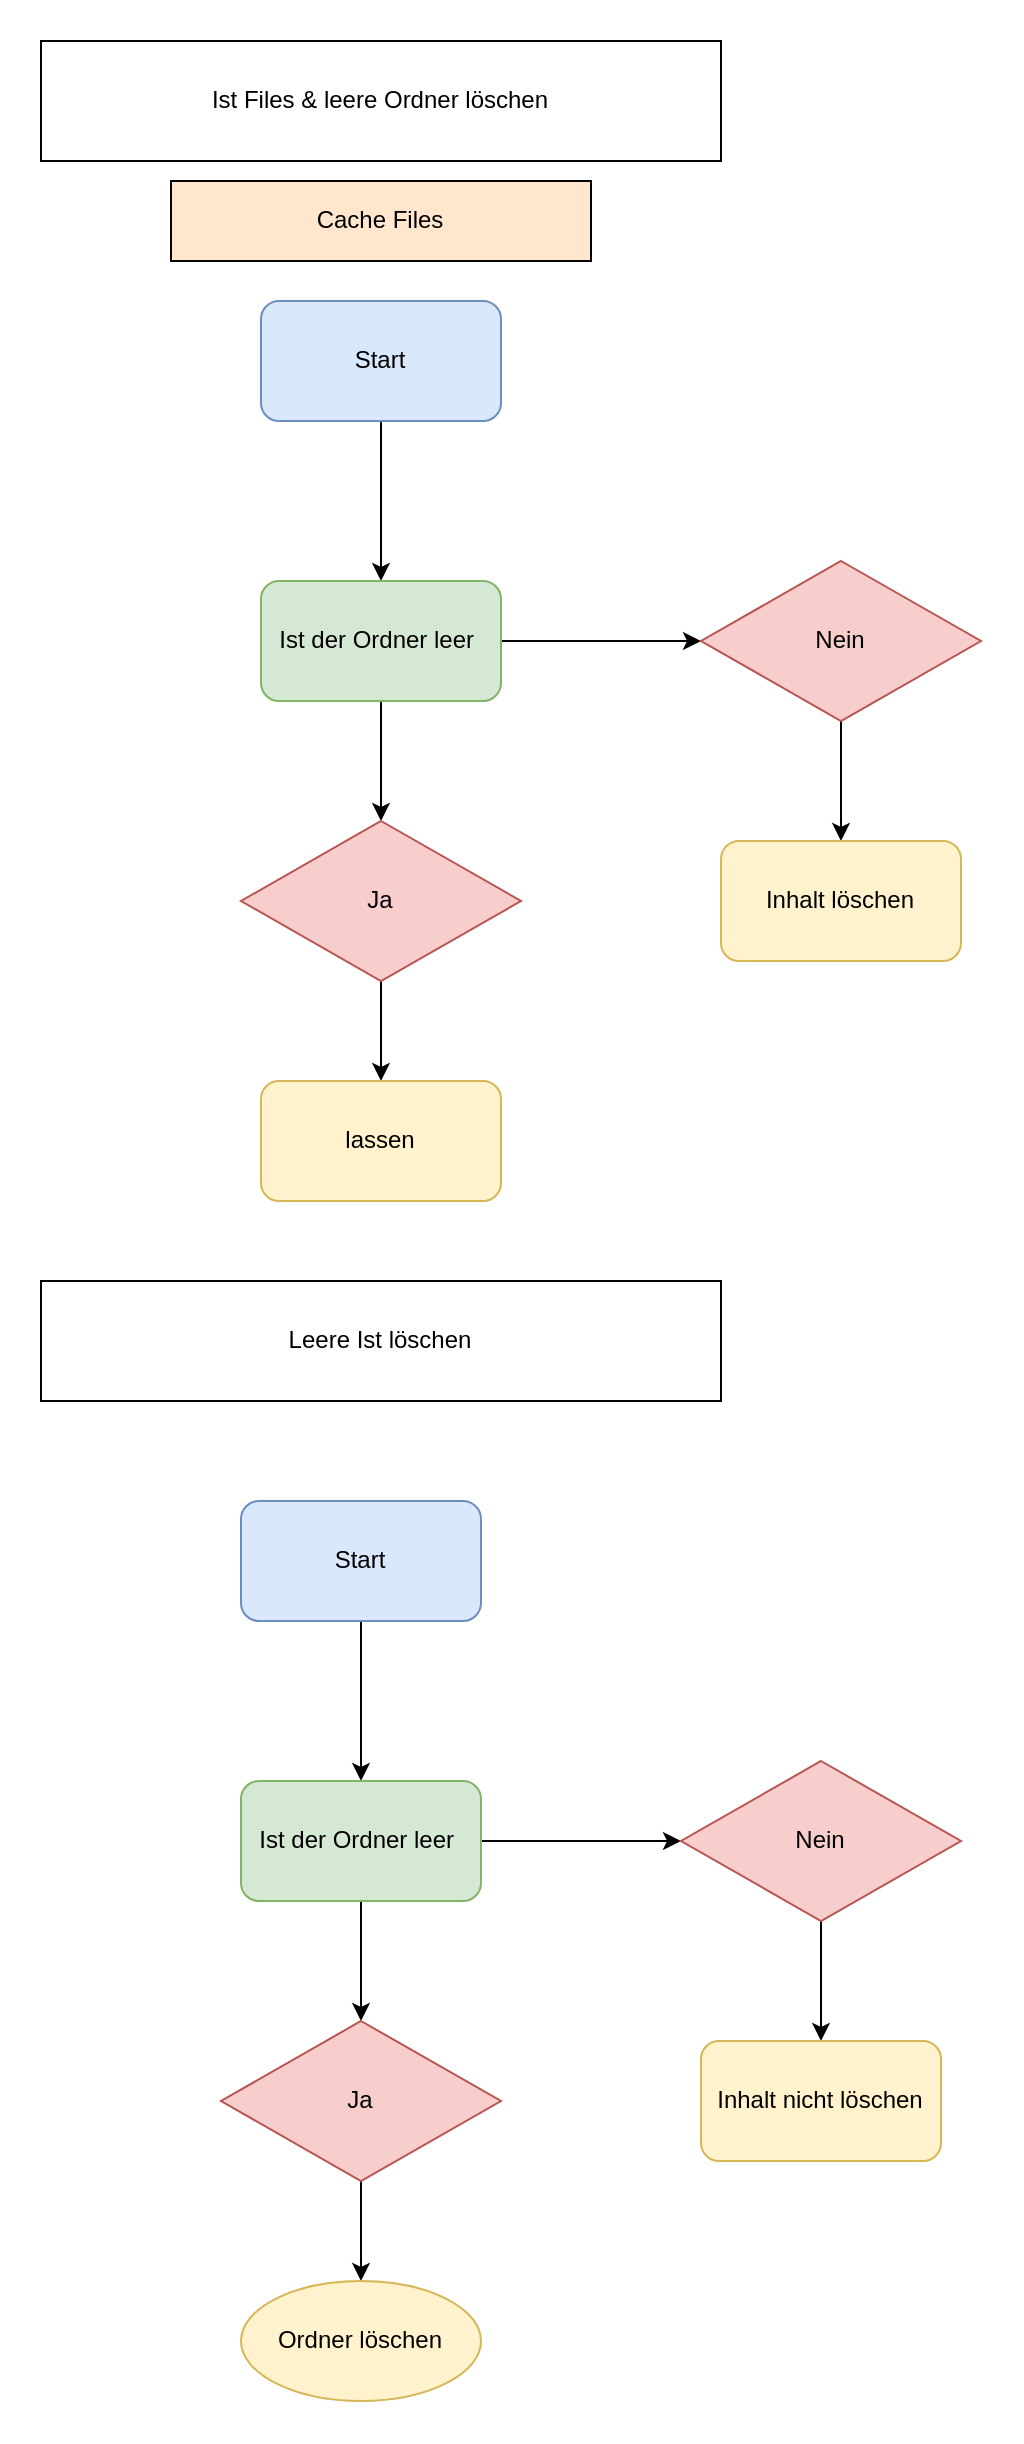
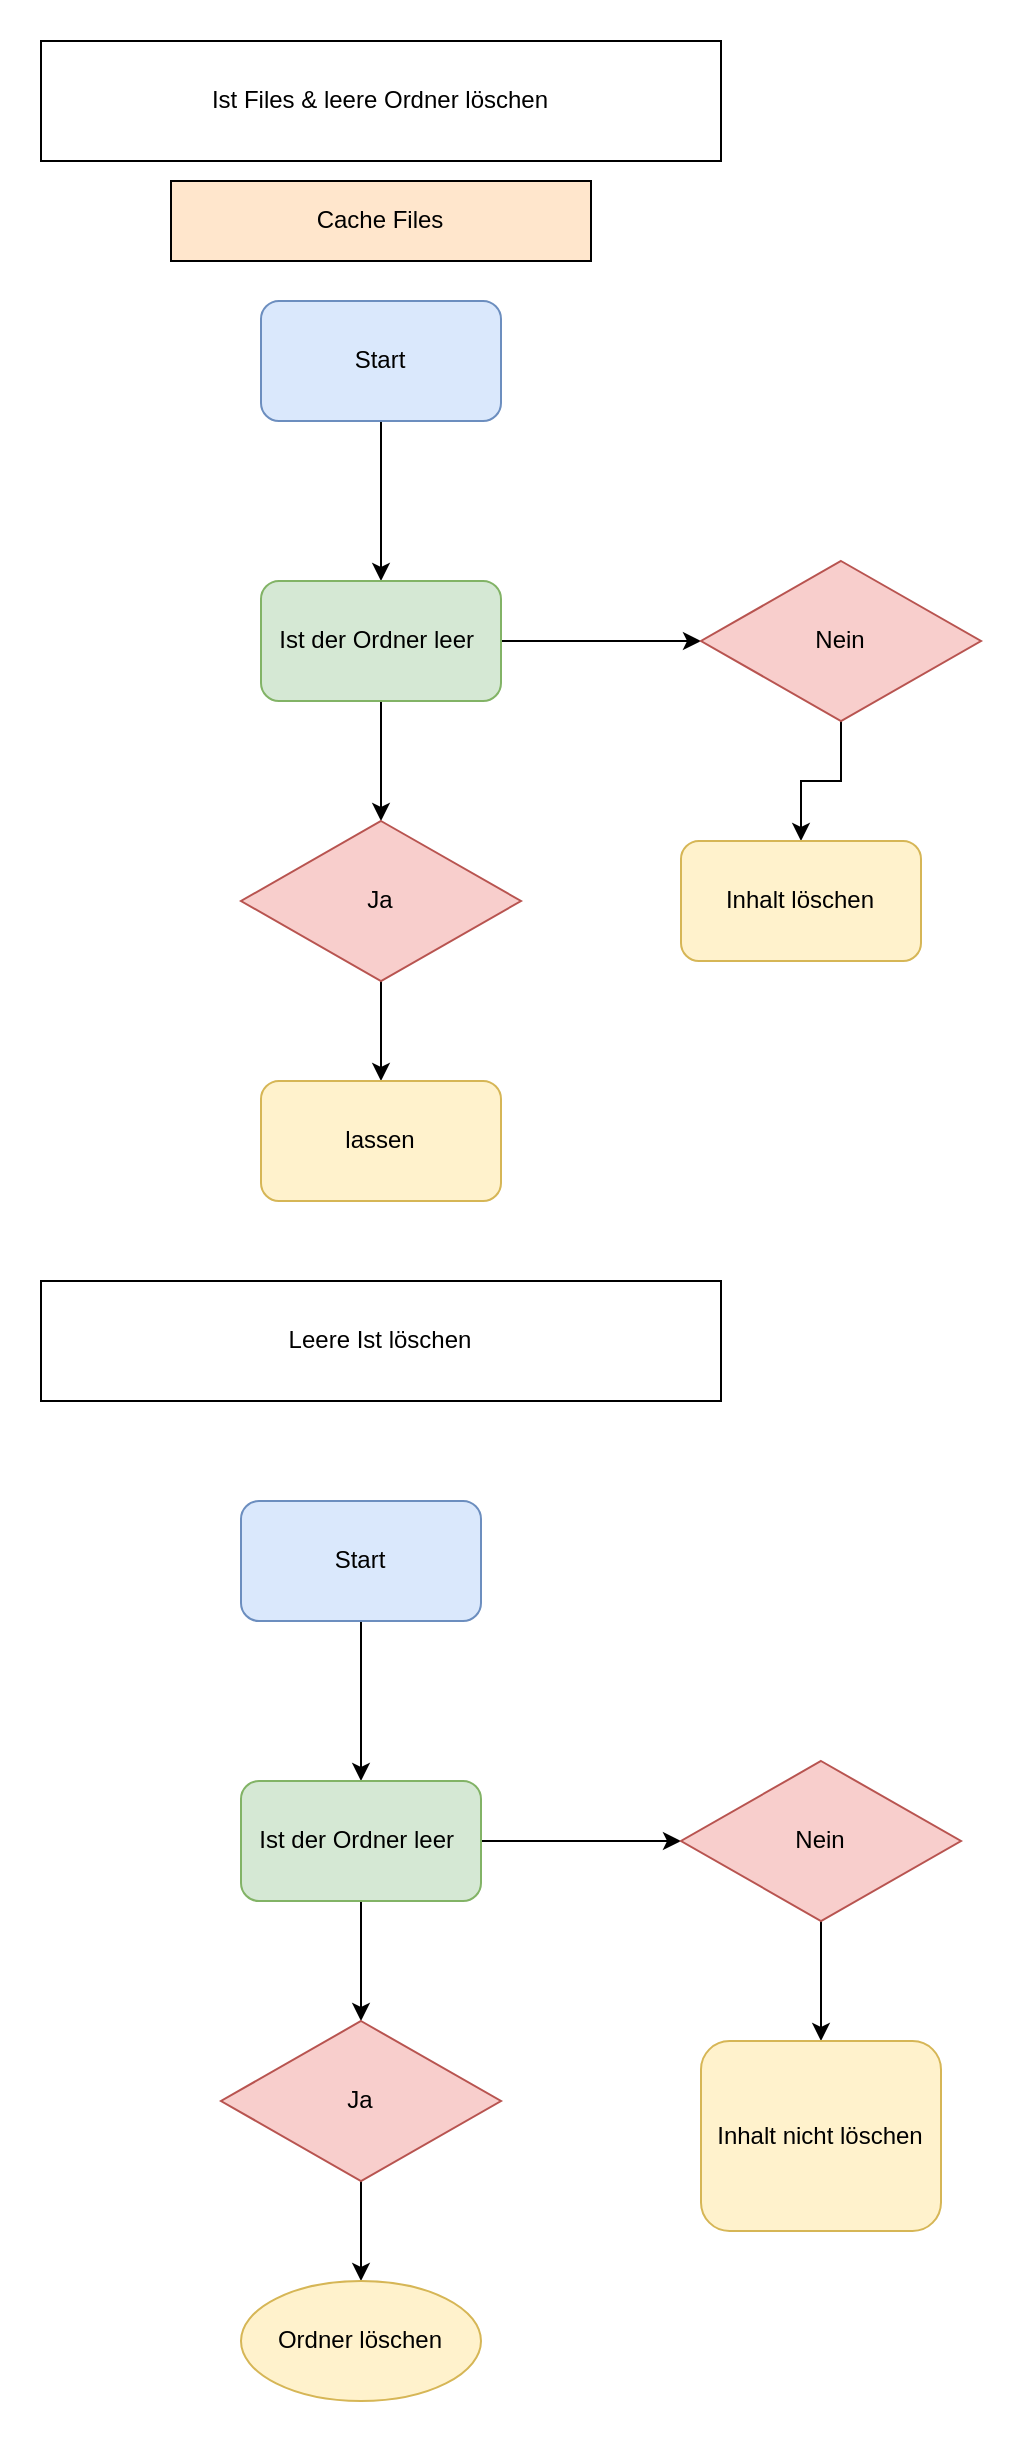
  <mxCell id="0" />
  <mxCell id="1" parent="0" />
  <mxCell id="2" value="" style="edgeStyle=orthogonalEdgeStyle;rounded=0;orthogonalLoop=1;jettySize=auto;html=1;" edge="1" parent="1" source="3" target="6"><mxGeometry relative="1" as="geometry" /></mxCell>
  <mxCell id="3" value="Start" style="rounded=1;whiteSpace=wrap;html=1;fillColor=#dae8fc;strokeColor=#6c8ebf;" vertex="1" parent="1"><mxGeometry x="130" y="150" width="120" height="60" as="geometry" /></mxCell>
  <mxCell id="4" style="edgeStyle=orthogonalEdgeStyle;rounded=0;orthogonalLoop=1;jettySize=auto;html=1;" edge="1" parent="1" source="6" target="11"><mxGeometry relative="1" as="geometry" /></mxCell>
  <mxCell id="5" value="" style="edgeStyle=orthogonalEdgeStyle;rounded=0;orthogonalLoop=1;jettySize=auto;html=1;" edge="1" parent="1" source="6" target="9"><mxGeometry relative="1" as="geometry" /></mxCell>
  <mxCell id="6" value="Ist der Ordner leer&amp;nbsp;" style="rounded=1;whiteSpace=wrap;html=1;fillColor=#d5e8d4;strokeColor=#82b366;" vertex="1" parent="1"><mxGeometry x="130" y="290" width="120" height="60" as="geometry" /></mxCell>
  <mxCell id="7" value="&lt;span&gt;Ist Files &amp;amp; leere Ordner löschen&lt;/span&gt;" style="rounded=0;whiteSpace=wrap;html=1;" vertex="1" parent="1"><mxGeometry x="20" y="20" width="340" height="60" as="geometry" /></mxCell>
  <mxCell id="8" style="edgeStyle=orthogonalEdgeStyle;rounded=0;orthogonalLoop=1;jettySize=auto;html=1;" edge="1" parent="1" source="9" target="13"><mxGeometry relative="1" as="geometry" /></mxCell>
  <mxCell id="9" value="Ja" style="rhombus;whiteSpace=wrap;html=1;fillColor=#f8cecc;strokeColor=#b85450;" vertex="1" parent="1"><mxGeometry x="120" y="410" width="140" height="80" as="geometry" /></mxCell>
  <mxCell id="10" style="edgeStyle=orthogonalEdgeStyle;rounded=0;orthogonalLoop=1;jettySize=auto;html=1;entryX=0.5;entryY=0;entryDx=0;entryDy=0;" edge="1" parent="1" source="11" target="12"><mxGeometry relative="1" as="geometry" /></mxCell>
  <mxCell id="11" value="Nein" style="rhombus;whiteSpace=wrap;html=1;fillColor=#f8cecc;strokeColor=#b85450;" vertex="1" parent="1"><mxGeometry x="350" y="280" width="140" height="80" as="geometry" /></mxCell>
- <mxCell id="12" value="Inhalt löschen" style="rounded=1;whiteSpace=wrap;html=1;fillColor=#fff2cc;strokeColor=#d6b656;" vertex="1" parent="1"><mxGeometry x="360" y="420" width="120" height="60" as="geometry" /></mxCell>
+ <mxCell id="12" value="Inhalt löschen" style="rounded=1;whiteSpace=wrap;html=1;fillColor=#fff2cc;strokeColor=#d6b656;" vertex="1" parent="1"><mxGeometry x="340" y="420" width="120" height="60" as="geometry" /></mxCell>
  <mxCell id="13" value="lassen" style="rounded=1;whiteSpace=wrap;html=1;fillColor=#fff2cc;strokeColor=#d6b656;" vertex="1" parent="1"><mxGeometry x="130" y="540" width="120" height="60" as="geometry" /></mxCell>
  <mxCell id="14" value="&lt;span&gt;Cache Files&lt;/span&gt;" style="rounded=0;whiteSpace=wrap;html=1;fillColor=#ffe6cc;" vertex="1" parent="1"><mxGeometry x="85" y="90" width="210" height="40" as="geometry" /></mxCell>
  <mxCell id="15" value="&lt;span&gt;Leere Ist löschen&lt;/span&gt;" style="rounded=0;whiteSpace=wrap;html=1;" vertex="1" parent="1"><mxGeometry x="20" y="640" width="340" height="60" as="geometry" /></mxCell>
  <mxCell id="16" value="" style="edgeStyle=orthogonalEdgeStyle;rounded=0;orthogonalLoop=1;jettySize=auto;html=1;" edge="1" parent="1" source="17" target="20"><mxGeometry relative="1" as="geometry" /></mxCell>
  <mxCell id="17" value="Start" style="rounded=1;whiteSpace=wrap;html=1;fillColor=#dae8fc;strokeColor=#6c8ebf;" vertex="1" parent="1"><mxGeometry x="120" y="750" width="120" height="60" as="geometry" /></mxCell>
  <mxCell id="18" style="edgeStyle=orthogonalEdgeStyle;rounded=0;orthogonalLoop=1;jettySize=auto;html=1;" edge="1" parent="1" source="20" target="24"><mxGeometry relative="1" as="geometry" /></mxCell>
  <mxCell id="19" style="edgeStyle=orthogonalEdgeStyle;rounded=0;orthogonalLoop=1;jettySize=auto;html=1;" edge="1" parent="1" source="20" target="22"><mxGeometry relative="1" as="geometry" /></mxCell>
  <mxCell id="20" value="Ist der Ordner leer&amp;nbsp;" style="rounded=1;whiteSpace=wrap;html=1;fillColor=#d5e8d4;strokeColor=#82b366;" vertex="1" parent="1"><mxGeometry x="120" y="890" width="120" height="60" as="geometry" /></mxCell>
  <mxCell id="21" style="edgeStyle=orthogonalEdgeStyle;rounded=0;orthogonalLoop=1;jettySize=auto;html=1;" edge="1" parent="1" source="22" target="26"><mxGeometry relative="1" as="geometry" /></mxCell>
  <mxCell id="22" value="Ja" style="rhombus;whiteSpace=wrap;html=1;fillColor=#f8cecc;strokeColor=#b85450;" vertex="1" parent="1"><mxGeometry x="110" y="1010" width="140" height="80" as="geometry" /></mxCell>
  <mxCell id="23" style="edgeStyle=orthogonalEdgeStyle;rounded=0;orthogonalLoop=1;jettySize=auto;html=1;entryX=0.5;entryY=0;entryDx=0;entryDy=0;" edge="1" parent="1" source="24" target="25"><mxGeometry relative="1" as="geometry" /></mxCell>
  <mxCell id="24" value="Nein" style="rhombus;whiteSpace=wrap;html=1;fillColor=#f8cecc;strokeColor=#b85450;" vertex="1" parent="1"><mxGeometry x="340" y="880" width="140" height="80" as="geometry" /></mxCell>
- <mxCell id="25" value="Inhalt nicht löschen" style="rounded=1;whiteSpace=wrap;html=1;fillColor=#fff2cc;strokeColor=#d6b656;" vertex="1" parent="1"><mxGeometry x="350" y="1020" width="120" height="60" as="geometry" /></mxCell>
+ <mxCell id="25" value="Inhalt nicht löschen" style="rounded=1;whiteSpace=wrap;html=1;fillColor=#fff2cc;strokeColor=#d6b656;" vertex="1" parent="1"><mxGeometry x="350" y="1020" width="120" height="95" as="geometry" /></mxCell>
  <mxCell id="26" value="Ordner löschen" style="ellipse;whiteSpace=wrap;html=1;fillColor=#fff2cc;strokeColor=#d6b656;" vertex="1" parent="1"><mxGeometry x="120" y="1140" width="120" height="60" as="geometry" /></mxCell>
